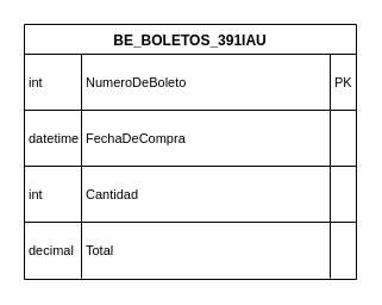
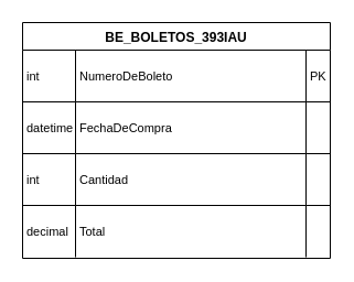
  <mxCell id="0" />
  <mxCell id="1" parent="0" />
- <mxCell id="2" value="BE_BOLETOS_391IAU" style="shape=table;startSize=25;container=1;collapsible=0;childLayout=tableLayout;fixedRows=1;rowLines=1;fontStyle=1;align=center;resizeLast=1;" vertex="1" parent="1"><mxGeometry x="20" y="20" width="279" height="214" as="geometry" /></mxCell>
+ <mxCell id="2" value="BE_BOLETOS_393IAU" style="shape=table;startSize=25;container=1;collapsible=0;childLayout=tableLayout;fixedRows=1;rowLines=1;fontStyle=1;align=center;resizeLast=1;" vertex="1" parent="1"><mxGeometry x="20" y="20" width="279" height="214" as="geometry" /></mxCell>
  <mxCell id="3" style="shape=tableRow;horizontal=0;startSize=0;swimlaneHead=0;swimlaneBody=0;fillColor=none;collapsible=0;dropTarget=0;points=[[0,0.5],[1,0.5]];portConstraint=eastwest;top=0;left=0;right=0;bottom=0;" vertex="1" parent="2"><mxGeometry y="25" width="279" height="47" as="geometry" /></mxCell>
  <mxCell id="4" value="int" style="shape=partialRectangle;connectable=0;fillColor=none;top=0;left=0;bottom=0;right=0;align=left;spacingLeft=2;overflow=hidden;fontSize=11;" vertex="1" parent="3"><mxGeometry width="48" height="47" as="geometry"><mxRectangle width="48" height="47" as="alternateBounds" /></mxGeometry></mxCell>
  <mxCell id="5" value="NumeroDeBoleto" style="shape=partialRectangle;connectable=0;fillColor=none;top=0;left=0;bottom=0;right=0;align=left;spacingLeft=2;overflow=hidden;fontSize=11;" vertex="1" parent="3"><mxGeometry x="48" width="209" height="47" as="geometry"><mxRectangle width="209" height="47" as="alternateBounds" /></mxGeometry></mxCell>
  <mxCell id="6" value="PK" style="shape=partialRectangle;connectable=0;fillColor=none;top=0;left=0;bottom=0;right=0;align=left;spacingLeft=2;overflow=hidden;fontSize=11;" vertex="1" parent="3"><mxGeometry x="257" width="22" height="47" as="geometry"><mxRectangle width="22" height="47" as="alternateBounds" /></mxGeometry></mxCell>
  <mxCell id="7" style="shape=tableRow;horizontal=0;startSize=0;swimlaneHead=0;swimlaneBody=0;fillColor=none;collapsible=0;dropTarget=0;points=[[0,0.5],[1,0.5]];portConstraint=eastwest;top=0;left=0;right=0;bottom=0;" vertex="1" parent="2"><mxGeometry y="72" width="279" height="47" as="geometry" /></mxCell>
  <mxCell id="8" value="datetime" style="shape=partialRectangle;connectable=0;fillColor=none;top=0;left=0;bottom=0;right=0;align=left;spacingLeft=2;overflow=hidden;fontSize=11;" vertex="1" parent="7"><mxGeometry width="48" height="47" as="geometry"><mxRectangle width="48" height="47" as="alternateBounds" /></mxGeometry></mxCell>
  <mxCell id="9" value="FechaDeCompra" style="shape=partialRectangle;connectable=0;fillColor=none;top=0;left=0;bottom=0;right=0;align=left;spacingLeft=2;overflow=hidden;fontSize=11;" vertex="1" parent="7"><mxGeometry x="48" width="209" height="47" as="geometry"><mxRectangle width="209" height="47" as="alternateBounds" /></mxGeometry></mxCell>
  <mxCell id="10" value="" style="shape=partialRectangle;connectable=0;fillColor=none;top=0;left=0;bottom=0;right=0;align=left;spacingLeft=2;overflow=hidden;fontSize=11;" vertex="1" parent="7"><mxGeometry x="257" width="22" height="47" as="geometry"><mxRectangle width="22" height="47" as="alternateBounds" /></mxGeometry></mxCell>
  <mxCell id="11" style="shape=tableRow;horizontal=0;startSize=0;swimlaneHead=0;swimlaneBody=0;fillColor=none;collapsible=0;dropTarget=0;points=[[0,0.5],[1,0.5]];portConstraint=eastwest;top=0;left=0;right=0;bottom=0;" vertex="1" parent="2"><mxGeometry y="119" width="279" height="47" as="geometry" /></mxCell>
  <mxCell id="12" value="int" style="shape=partialRectangle;connectable=0;fillColor=none;top=0;left=0;bottom=0;right=0;align=left;spacingLeft=2;overflow=hidden;fontSize=11;" vertex="1" parent="11"><mxGeometry width="48" height="47" as="geometry"><mxRectangle width="48" height="47" as="alternateBounds" /></mxGeometry></mxCell>
  <mxCell id="13" value="Cantidad" style="shape=partialRectangle;connectable=0;fillColor=none;top=0;left=0;bottom=0;right=0;align=left;spacingLeft=2;overflow=hidden;fontSize=11;" vertex="1" parent="11"><mxGeometry x="48" width="209" height="47" as="geometry"><mxRectangle width="209" height="47" as="alternateBounds" /></mxGeometry></mxCell>
  <mxCell id="14" value="" style="shape=partialRectangle;connectable=0;fillColor=none;top=0;left=0;bottom=0;right=0;align=left;spacingLeft=2;overflow=hidden;fontSize=11;" vertex="1" parent="11"><mxGeometry x="257" width="22" height="47" as="geometry"><mxRectangle width="22" height="47" as="alternateBounds" /></mxGeometry></mxCell>
  <mxCell id="15" style="shape=tableRow;horizontal=0;startSize=0;swimlaneHead=0;swimlaneBody=0;fillColor=none;collapsible=0;dropTarget=0;points=[[0,0.5],[1,0.5]];portConstraint=eastwest;top=0;left=0;right=0;bottom=0;" vertex="1" parent="2"><mxGeometry y="166" width="279" height="47" as="geometry" /></mxCell>
  <mxCell id="16" value="decimal" style="shape=partialRectangle;connectable=0;fillColor=none;top=0;left=0;bottom=0;right=0;align=left;spacingLeft=2;overflow=hidden;fontSize=11;" vertex="1" parent="15"><mxGeometry width="48" height="47" as="geometry"><mxRectangle width="48" height="47" as="alternateBounds" /></mxGeometry></mxCell>
  <mxCell id="17" value="Total" style="shape=partialRectangle;connectable=0;fillColor=none;top=0;left=0;bottom=0;right=0;align=left;spacingLeft=2;overflow=hidden;fontSize=11;" vertex="1" parent="15"><mxGeometry x="48" width="209" height="47" as="geometry"><mxRectangle width="209" height="47" as="alternateBounds" /></mxGeometry></mxCell>
  <mxCell id="18" value="" style="shape=partialRectangle;connectable=0;fillColor=none;top=0;left=0;bottom=0;right=0;align=left;spacingLeft=2;overflow=hidden;fontSize=11;" vertex="1" parent="15"><mxGeometry x="257" width="22" height="47" as="geometry"><mxRectangle width="22" height="47" as="alternateBounds" /></mxGeometry></mxCell>
